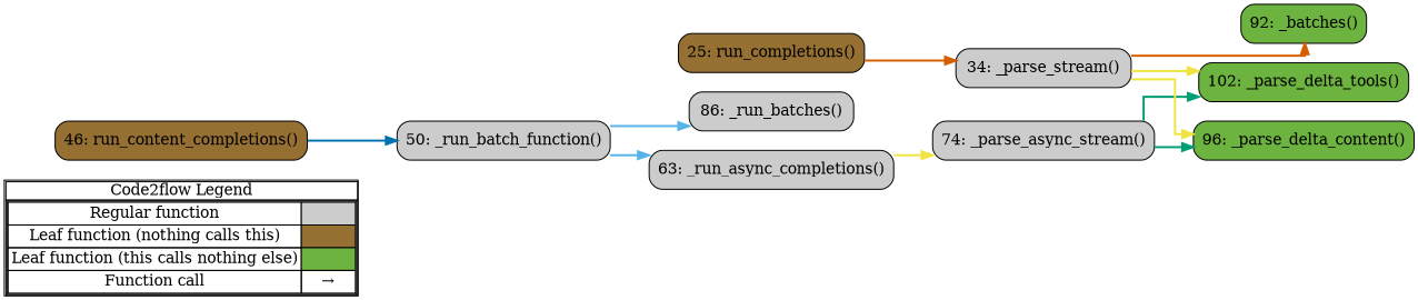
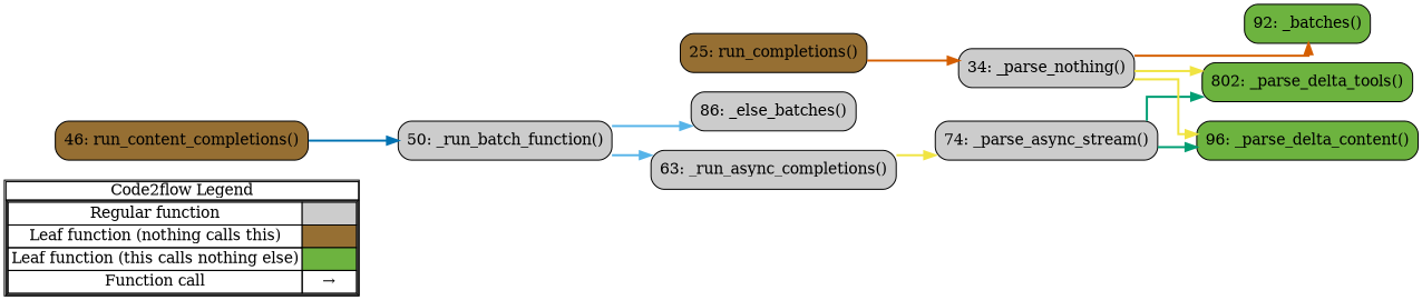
  digraph {
    concentrate=true
    rankdir=LR
    splines=ortho
    node [shape=rect fillcolor="#cccccc" style="rounded,filled"]
    edge [color="#F0E442" penwidth=2]
    n1 [label=<         <table cellspacing="0" cellpadding="0" border="1"><tr><td>Code2flow Legend</td></tr><tr><td>         <table cellspacing="0">         <tr><td>Regular function</td><td width="50px" bgcolor='#cccccc'></td></tr>         <tr><td>Leaf function (nothing calls this)</td><td bgcolor='#966F33'></td></tr>         <tr><td>Leaf function (this calls nothing else)</td><td bgcolor='#6db33f'></td></tr>         <tr><td>Function call</td><td><font color='black'>&#8594;</font></td></tr>         </table></td></tr></table>         > margin=0 shape=none fillcolor="" style=""]
    n2 [fillcolor="#966F33" label="25: run_completions()"]
    n3 [label="50: _run_batch_function()"]
    n4 [fillcolor="#6db33f" label="92: _batches()"]
    n5 [fillcolor="#966F33" label="46: run_content_completions()"]
    n6 [label="63: _run_async_completions()"]
    n7 [fillcolor="#6db33f" label="96: _parse_delta_content()"]
-   n8 [label="86: _run_batches()"]
+   n8 [label="86: _else_batches()"]
    n9 [label="74: _parse_async_stream()"]
-   n10 [fillcolor="#6db33f" label="102: _parse_delta_tools()"]
-   n11 [label="34: _parse_stream()"]
+   n10 [fillcolor="#6db33f" label="802: _parse_delta_tools()"]
+   n11 [label="34: _parse_nothing()"]
    subgraph sub_1 {
      label=legend
      rank=min
      n1
    }
    subgraph sub_2 {
      label="File: llm"
      style=dotted
      subgraph sub_3 {
        label="Class: Llm"
        style=dotted
        n2
        n3
        n4
        n5
        n6
        n7
        n8
        n9
        n10
        n11
      }
    }
    n2 -> n11 [color="#D55E00"]
    n3 -> n6 [color="#56B4E9"]
    n3 -> n8 [color="#56B4E9"]
    n5 -> n3 [color="#0072B2"]
    n6 -> n9
    n9 -> n7 [color="#009E73"]
    n9 -> n10 [color="#009E73"]
    n11 -> n4 [color="#D55E00"]
    n11 -> n7
    n11 -> n10
  }
